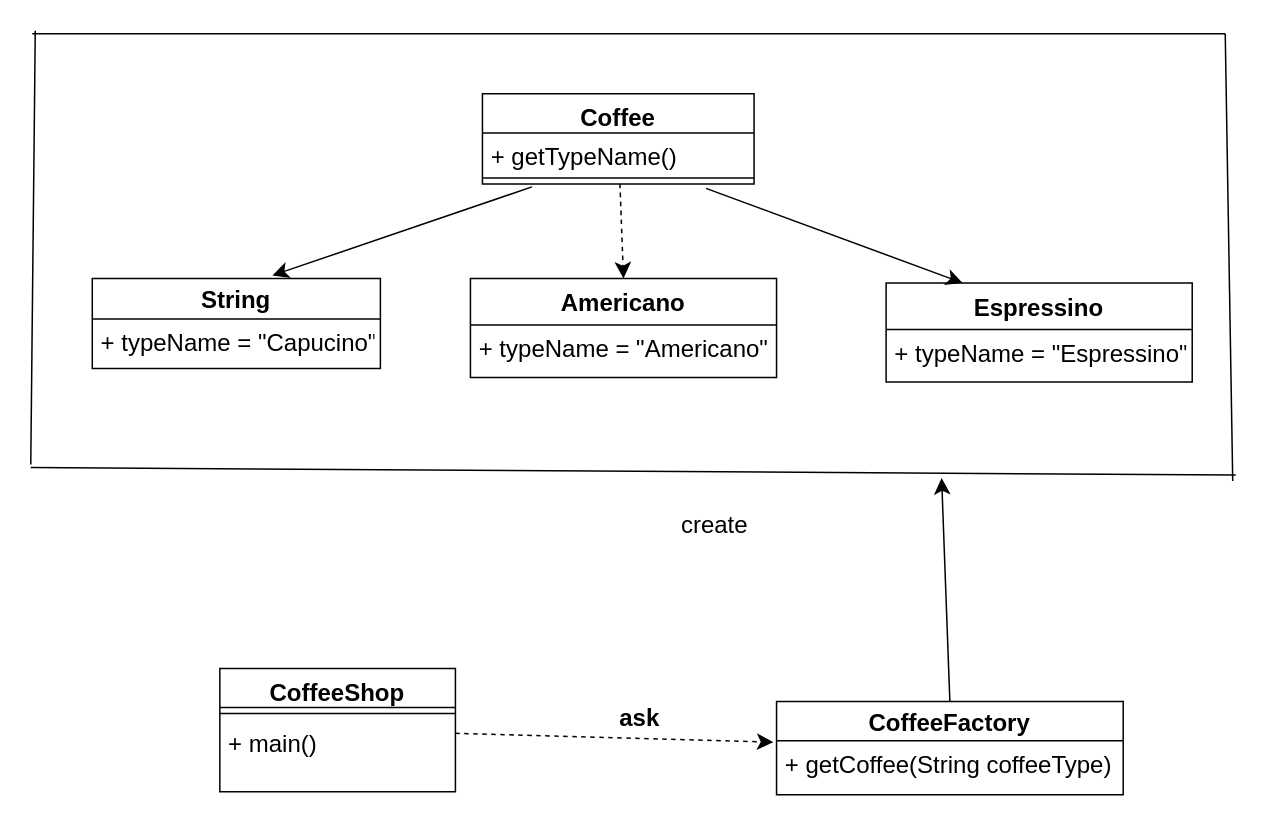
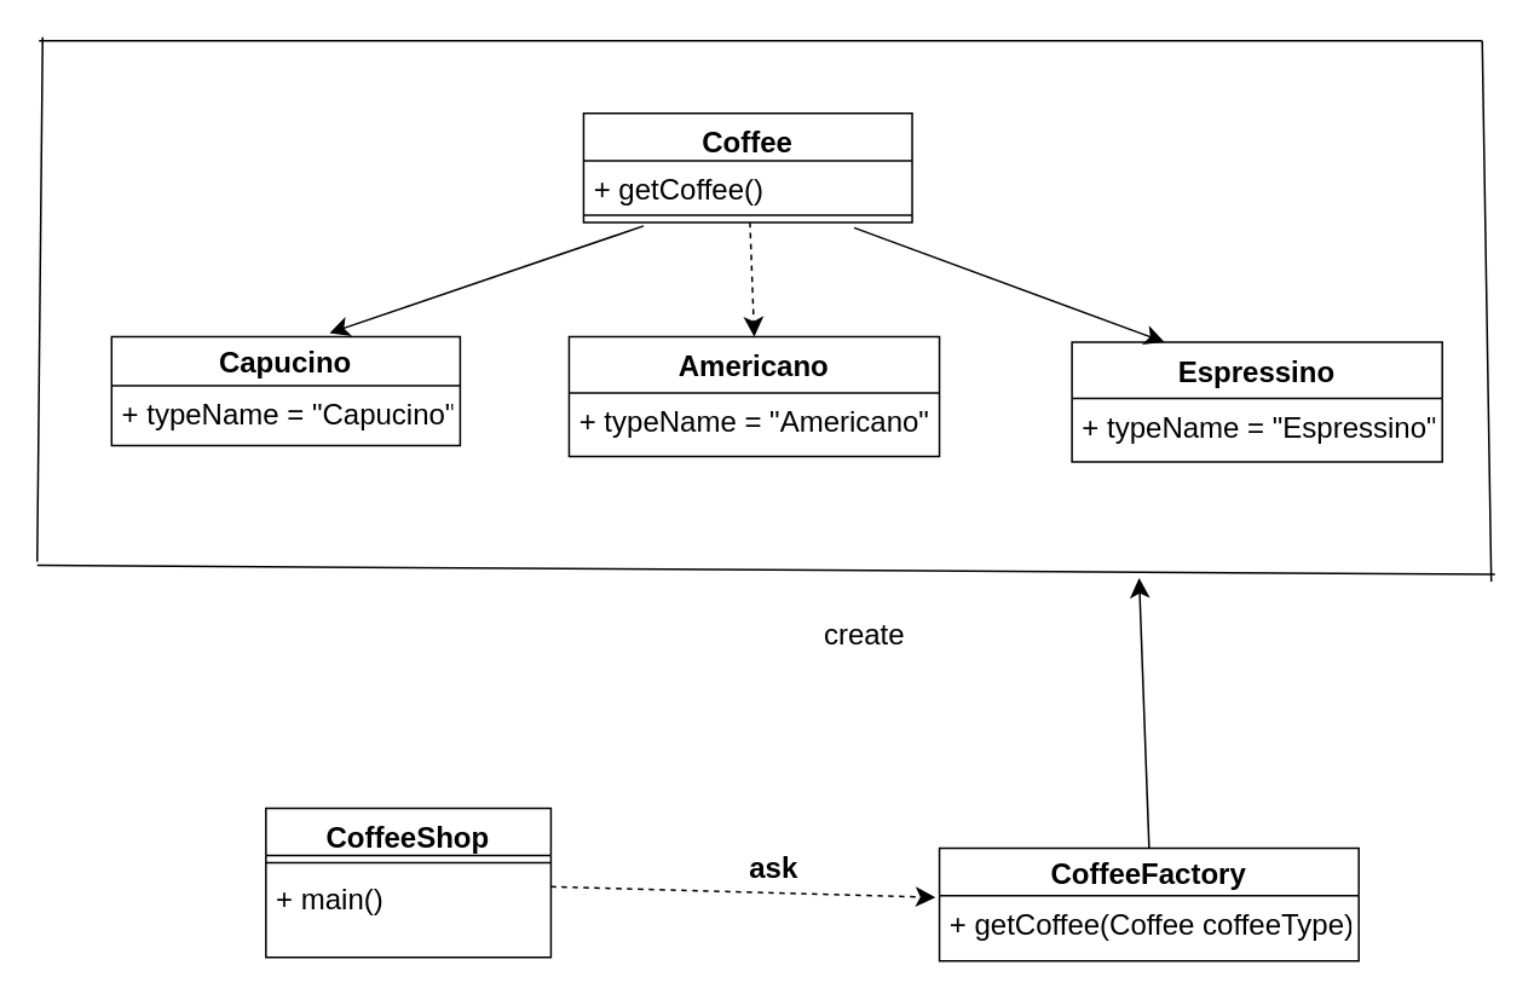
  <mxCell id="0" />
  <mxCell id="1" parent="0" />
  <mxCell id="2" style="edgeStyle=none;curved=1;rounded=0;orthogonalLoop=1;jettySize=auto;html=1;entryX=0.5;entryY=0;entryDx=0;entryDy=0;fontSize=12;startSize=8;endSize=8;dashed=1;" parent="1" source="3" target="8" edge="1"><mxGeometry relative="1" as="geometry" /></mxCell>
  <mxCell id="3" value="Coffee" style="swimlane;fontStyle=1;align=center;verticalAlign=top;childLayout=stackLayout;horizontal=1;startSize=26;horizontalStack=0;resizeParent=1;resizeParentMax=0;resizeLast=0;collapsible=1;marginBottom=0;fontSize=16;" parent="1" vertex="1"><mxGeometry x="321" y="62" width="181" height="60" as="geometry" /></mxCell>
- <mxCell id="4" value="+ getTypeName()" style="text;strokeColor=none;fillColor=none;align=left;verticalAlign=top;spacingLeft=4;spacingRight=4;overflow=hidden;rotatable=0;points=[[0,0.5],[1,0.5]];portConstraint=eastwest;fontSize=16;" parent="3" vertex="1"><mxGeometry y="26" width="181" height="26" as="geometry" /></mxCell>
+ <mxCell id="4" value="+ getCoffee()" style="text;strokeColor=none;fillColor=none;align=left;verticalAlign=top;spacingLeft=4;spacingRight=4;overflow=hidden;rotatable=0;points=[[0,0.5],[1,0.5]];portConstraint=eastwest;fontSize=16;" parent="3" vertex="1"><mxGeometry y="26" width="181" height="26" as="geometry" /></mxCell>
  <mxCell id="5" value="" style="line;strokeWidth=1;fillColor=none;align=left;verticalAlign=middle;spacingTop=-1;spacingLeft=3;spacingRight=3;rotatable=0;labelPosition=right;points=[];portConstraint=eastwest;strokeColor=inherit;fontSize=16;" parent="3" vertex="1"><mxGeometry y="52" width="181" height="8" as="geometry" /></mxCell>
- <mxCell id="6" value="String" style="swimlane;fontStyle=1;childLayout=stackLayout;horizontal=1;startSize=27;fillColor=none;horizontalStack=0;resizeParent=1;resizeParentMax=0;resizeLast=0;collapsible=1;marginBottom=0;fontSize=16;" parent="1" vertex="1"><mxGeometry x="61" y="185" width="192" height="60" as="geometry" /></mxCell>
+ <mxCell id="6" value="Capucino" style="swimlane;fontStyle=1;childLayout=stackLayout;horizontal=1;startSize=27;fillColor=none;horizontalStack=0;resizeParent=1;resizeParentMax=0;resizeLast=0;collapsible=1;marginBottom=0;fontSize=16;" parent="1" vertex="1"><mxGeometry x="61" y="185" width="192" height="60" as="geometry" /></mxCell>
  <mxCell id="7" value="+ typeName = &quot;Capucino&quot;" style="text;strokeColor=none;fillColor=none;align=left;verticalAlign=top;spacingLeft=4;spacingRight=4;overflow=hidden;rotatable=0;points=[[0,0.5],[1,0.5]];portConstraint=eastwest;fontSize=16;" parent="6" vertex="1"><mxGeometry y="27" width="192" height="33" as="geometry" /></mxCell>
  <mxCell id="8" value="Americano" style="swimlane;fontStyle=1;childLayout=stackLayout;horizontal=1;startSize=31;fillColor=none;horizontalStack=0;resizeParent=1;resizeParentMax=0;resizeLast=0;collapsible=1;marginBottom=0;fontSize=16;" parent="1" vertex="1"><mxGeometry x="313" y="185" width="204" height="66" as="geometry" /></mxCell>
  <mxCell id="9" value="+ typeName = &quot;Americano&quot;" style="text;strokeColor=none;fillColor=none;align=left;verticalAlign=top;spacingLeft=4;spacingRight=4;overflow=hidden;rotatable=0;points=[[0,0.5],[1,0.5]];portConstraint=eastwest;fontSize=16;" parent="8" vertex="1"><mxGeometry y="31" width="204" height="35" as="geometry" /></mxCell>
  <mxCell id="10" value="Espressino" style="swimlane;fontStyle=1;childLayout=stackLayout;horizontal=1;startSize=31;fillColor=none;horizontalStack=0;resizeParent=1;resizeParentMax=0;resizeLast=0;collapsible=1;marginBottom=0;fontSize=16;" parent="1" vertex="1"><mxGeometry x="590" y="188" width="204" height="66" as="geometry" /></mxCell>
  <mxCell id="11" value="+ typeName = &quot;Espressino&quot;" style="text;strokeColor=none;fillColor=none;align=left;verticalAlign=top;spacingLeft=4;spacingRight=4;overflow=hidden;rotatable=0;points=[[0,0.5],[1,0.5]];portConstraint=eastwest;fontSize=16;" parent="10" vertex="1"><mxGeometry y="31" width="204" height="35" as="geometry" /></mxCell>
  <mxCell id="12" value="" style="endArrow=none;html=1;rounded=0;fontSize=12;startSize=8;endSize=8;curved=1;" parent="1" edge="1"><mxGeometry width="50" height="50" relative="1" as="geometry"><mxPoint x="821" y="320" as="sourcePoint" /><mxPoint x="816" y="22" as="targetPoint" /></mxGeometry></mxCell>
  <mxCell id="13" value="" style="endArrow=none;html=1;rounded=0;fontSize=12;startSize=8;endSize=8;curved=1;" parent="1" edge="1"><mxGeometry width="50" height="50" relative="1" as="geometry"><mxPoint x="20" y="311" as="sourcePoint" /><mxPoint x="823" y="316" as="targetPoint" /></mxGeometry></mxCell>
  <mxCell id="14" value="" style="endArrow=none;html=1;rounded=0;fontSize=12;startSize=8;endSize=8;curved=1;" parent="1" edge="1"><mxGeometry width="50" height="50" relative="1" as="geometry"><mxPoint x="20" y="309" as="sourcePoint" /><mxPoint x="23" y="20" as="targetPoint" /></mxGeometry></mxCell>
  <mxCell id="15" value="" style="endArrow=none;html=1;rounded=0;fontSize=12;startSize=8;endSize=8;curved=1;" parent="1" edge="1"><mxGeometry width="50" height="50" relative="1" as="geometry"><mxPoint x="21" y="22" as="sourcePoint" /><mxPoint x="816" y="22" as="targetPoint" /></mxGeometry></mxCell>
  <mxCell id="16" value="" style="endArrow=classic;html=1;rounded=0;fontSize=12;startSize=8;endSize=8;curved=1;entryX=0.625;entryY=-0.033;entryDx=0;entryDy=0;entryPerimeter=0;" parent="1" target="6" edge="1"><mxGeometry width="50" height="50" relative="1" as="geometry"><mxPoint x="354" y="124" as="sourcePoint" /><mxPoint x="460" y="119" as="targetPoint" /></mxGeometry></mxCell>
  <mxCell id="17" style="edgeStyle=none;curved=1;rounded=0;orthogonalLoop=1;jettySize=auto;html=1;entryX=0.25;entryY=0;entryDx=0;entryDy=0;fontSize=12;startSize=8;endSize=8;" parent="1" target="10" edge="1"><mxGeometry relative="1" as="geometry"><mxPoint x="470" y="125" as="sourcePoint" /></mxGeometry></mxCell>
  <mxCell id="18" value="CoffeeFactory" style="swimlane;fontStyle=1;childLayout=stackLayout;horizontal=1;startSize=26;fillColor=none;horizontalStack=0;resizeParent=1;resizeParentMax=0;resizeLast=0;collapsible=1;marginBottom=0;fontSize=16;" parent="1" vertex="1"><mxGeometry x="517" y="467" width="231" height="62" as="geometry" /></mxCell>
- <mxCell id="19" value="+ getCoffee(String coffeeType)" style="text;strokeColor=none;fillColor=none;align=left;verticalAlign=top;spacingLeft=4;spacingRight=4;overflow=hidden;rotatable=0;points=[[0,0.5],[1,0.5]];portConstraint=eastwest;fontSize=16;" parent="18" vertex="1"><mxGeometry y="26" width="231" height="36" as="geometry" /></mxCell>
+ <mxCell id="19" value="+ getCoffee(Coffee coffeeType)" style="text;strokeColor=none;fillColor=none;align=left;verticalAlign=top;spacingLeft=4;spacingRight=4;overflow=hidden;rotatable=0;points=[[0,0.5],[1,0.5]];portConstraint=eastwest;fontSize=16;" parent="18" vertex="1"><mxGeometry y="26" width="231" height="36" as="geometry" /></mxCell>
  <mxCell id="20" value="" style="endArrow=classic;html=1;rounded=0;fontSize=12;startSize=8;endSize=8;curved=1;exitX=0.5;exitY=0;exitDx=0;exitDy=0;" parent="1" source="18" edge="1"><mxGeometry width="50" height="50" relative="1" as="geometry"><mxPoint x="643" y="318" as="sourcePoint" /><mxPoint x="627" y="318" as="targetPoint" /></mxGeometry></mxCell>
  <mxCell id="21" value="create" style="text;html=1;strokeColor=none;fillColor=none;align=center;verticalAlign=middle;whiteSpace=wrap;rounded=0;fontSize=16;" parent="1" vertex="1"><mxGeometry x="446" y="334" width="60" height="30" as="geometry" /></mxCell>
  <mxCell id="22" style="edgeStyle=none;curved=1;rounded=0;orthogonalLoop=1;jettySize=auto;html=1;entryX=-0.009;entryY=0.028;entryDx=0;entryDy=0;entryPerimeter=0;fontSize=12;startSize=8;endSize=8;dashed=1;" parent="1" source="23" target="19" edge="1"><mxGeometry relative="1" as="geometry" /></mxCell>
  <mxCell id="23" value="CoffeeShop" style="swimlane;fontStyle=1;align=center;verticalAlign=top;childLayout=stackLayout;horizontal=1;startSize=26;horizontalStack=0;resizeParent=1;resizeParentMax=0;resizeLast=0;collapsible=1;marginBottom=0;fontSize=16;" parent="1" vertex="1"><mxGeometry x="146" y="445" width="157" height="82" as="geometry" /></mxCell>
  <mxCell id="24" value="" style="line;strokeWidth=1;fillColor=none;align=left;verticalAlign=middle;spacingTop=-1;spacingLeft=3;spacingRight=3;rotatable=0;labelPosition=right;points=[];portConstraint=eastwest;strokeColor=inherit;fontSize=16;" parent="23" vertex="1"><mxGeometry y="26" width="157" height="8" as="geometry" /></mxCell>
  <mxCell id="25" value="+ main()" style="text;strokeColor=none;fillColor=none;align=left;verticalAlign=top;spacingLeft=4;spacingRight=4;overflow=hidden;rotatable=0;points=[[0,0.5],[1,0.5]];portConstraint=eastwest;fontSize=16;" parent="23" vertex="1"><mxGeometry y="34" width="157" height="48" as="geometry" /></mxCell>
  <mxCell id="26" value="ask" style="text;align=center;fontStyle=1;verticalAlign=middle;spacingLeft=3;spacingRight=3;strokeColor=none;rotatable=0;points=[[0,0.5],[1,0.5]];portConstraint=eastwest;fontSize=16;" parent="1" vertex="1"><mxGeometry x="386" y="464" width="80" height="26" as="geometry" /></mxCell>
